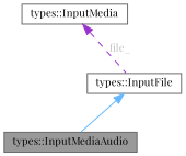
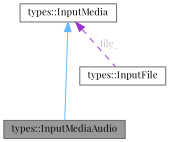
  digraph {
    fontname="Playfair Display"
    node [color=gray40 fillcolor=white fontname="Playfair Display" fontsize=10 shape=box style=filled]
    edge [dir=back fontname="Playfair Display" fontsize=10 labelfontname=Helvetica labelfontsize=10]
    n1 [fillcolor=grey60 fontcolor=black height=0.2 label="types::InputMediaAudio" width=0.4]
    n2 [height=0.2 label="types::InputMedia" width=0.4]
    n3 [height=0.2 label="types::InputFile" width=0.4]
-   n3 -> n1 [color=steelblue1 style=solid]
+   n2 -> n1 [color=steelblue1 style=solid]
    n2 -> n3 [color=darkorchid3 fontcolor=grey label=" file_" style=dashed]
  }
